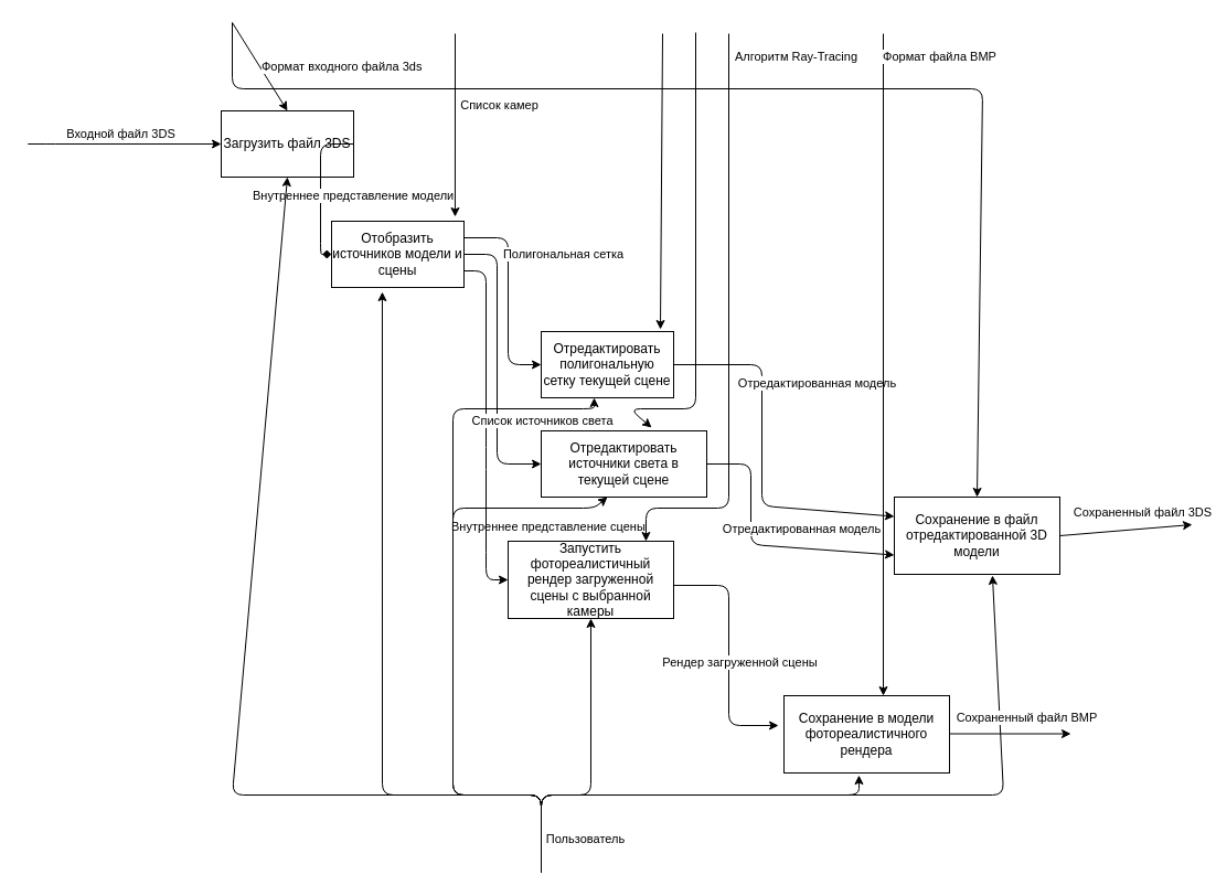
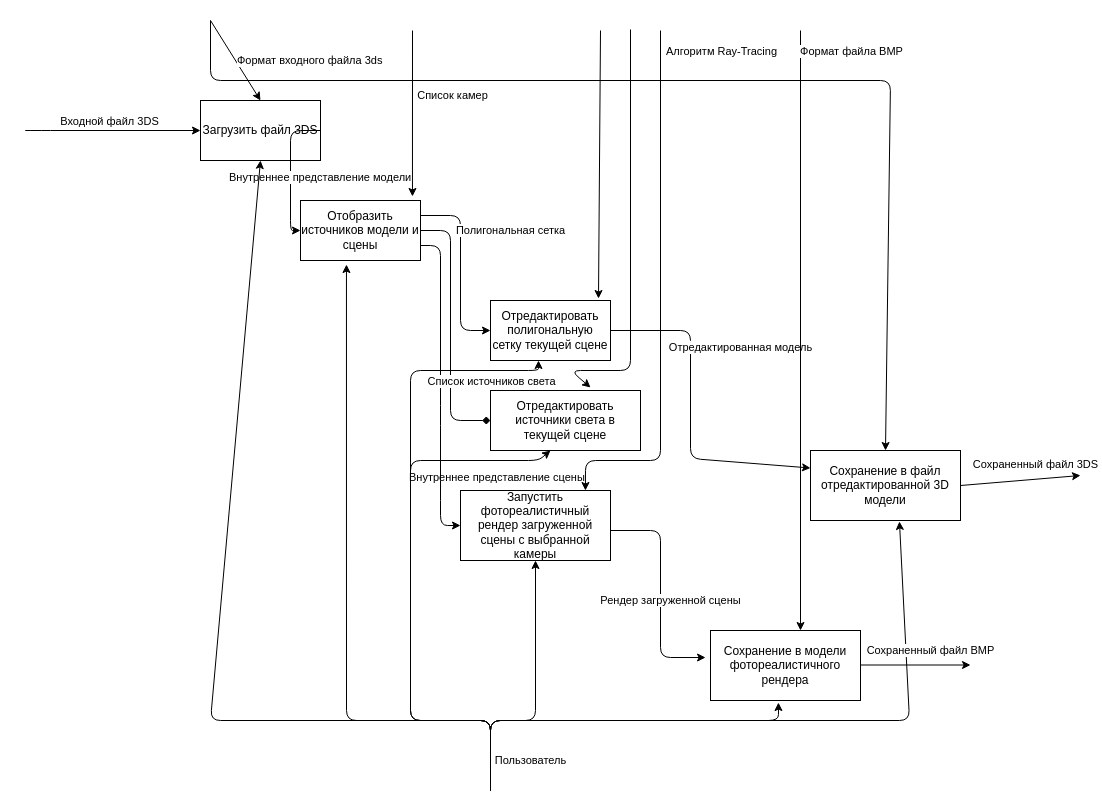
  <mxCell id="0" />
  <mxCell id="1" parent="0" />
  <mxCell id="2" value="Загрузить файл 3DS" style="rounded=0;whiteSpace=wrap;html=1;" vertex="1" parent="1"><mxGeometry x="200" y="100" width="120" height="60" as="geometry" /></mxCell>
  <mxCell id="3" value="Отобразить источников модели и сцены" style="rounded=0;whiteSpace=wrap;html=1;" vertex="1" parent="1"><mxGeometry x="300" y="200" width="120" height="60" as="geometry" /></mxCell>
  <mxCell id="4" value="&lt;div&gt;Отредактировать&lt;/div&gt;&lt;div&gt;полигональную сетку текущей сцене&lt;/div&gt;" style="rounded=0;whiteSpace=wrap;html=1;" vertex="1" parent="1"><mxGeometry x="490" y="300" width="120" height="60" as="geometry" /></mxCell>
  <mxCell id="5" value="&lt;div&gt;Отредактировать&lt;/div&gt;&lt;div&gt;источники света в текущей сцене&lt;/div&gt;" style="rounded=0;whiteSpace=wrap;html=1;" vertex="1" parent="1"><mxGeometry x="490" y="390" width="150" height="60" as="geometry" /></mxCell>
  <mxCell id="6" value="Запустить фотореалистичный&lt;br&gt;рендер загруженной сцены с выбранной камеры" style="rounded=0;whiteSpace=wrap;html=1;" vertex="1" parent="1"><mxGeometry x="460" y="490" width="150" height="70" as="geometry" /></mxCell>
  <mxCell id="7" value="Сохранение в модели фотореалистичного рендера" style="rounded=0;whiteSpace=wrap;html=1;" vertex="1" parent="1"><mxGeometry x="710" y="630" width="150" height="70" as="geometry" /></mxCell>
  <mxCell id="8" value="Сохранение в файл отредактированной 3D модели " style="rounded=0;whiteSpace=wrap;html=1;" vertex="1" parent="1"><mxGeometry x="810" y="450" width="150" height="70" as="geometry" /></mxCell>
  <mxCell id="9" value="Формат входного файла 3ds" style="endArrow=classic;html=1;entryX=0.5;entryY=0;entryDx=0;entryDy=0;align=left;" edge="1" parent="1" target="2"><mxGeometry width="50" height="50" relative="1" as="geometry"><mxPoint x="210" y="20" as="sourcePoint" /><mxPoint x="240" y="370" as="targetPoint" /><Array as="points" /></mxGeometry></mxCell>
  <mxCell id="10" value="Входной файл 3DS" style="endArrow=classic;html=1;entryX=0;entryY=0.5;entryDx=0;entryDy=0;align=center;verticalAlign=bottom;" edge="1" parent="1" target="2"><mxGeometry x="0.091" width="50" height="50" relative="1" as="geometry"><mxPoint x="40" y="130" as="sourcePoint" /><mxPoint x="220" y="110" as="targetPoint" /><Array as="points"><mxPoint x="20" y="130" /><mxPoint x="40" y="130" /></Array><mxPoint as="offset" /></mxGeometry></mxCell>
- <mxCell id="11" value="" style="endArrow=diamond;html=1;align=center;exitX=1;exitY=0.5;exitDx=0;exitDy=0;entryX=0;entryY=0.5;entryDx=0;entryDy=0;" edge="1" parent="1" source="2" target="3"><mxGeometry width="50" height="50" relative="1" as="geometry"><mxPoint x="190" y="420" as="sourcePoint" /><mxPoint x="360" y="130" as="targetPoint" /><Array as="points"><mxPoint x="290" y="130" /><mxPoint x="290" y="230" /></Array></mxGeometry></mxCell>
+ <mxCell id="11" value="" style="endArrow=classic;html=1;align=center;exitX=1;exitY=0.5;exitDx=0;exitDy=0;entryX=0;entryY=0.5;entryDx=0;entryDy=0;" edge="1" parent="1" source="2" target="3"><mxGeometry width="50" height="50" relative="1" as="geometry"><mxPoint x="190" y="420" as="sourcePoint" /><mxPoint x="360" y="130" as="targetPoint" /><Array as="points"><mxPoint x="290" y="130" /><mxPoint x="290" y="230" /></Array></mxGeometry></mxCell>
  <mxCell id="12" value="Внутреннее представление модели" style="edgeLabel;align=left;verticalAlign=bottom;resizable=0;points=[];labelPosition=right;verticalLabelPosition=top;html=1;" vertex="1" connectable="0" parent="11"><mxGeometry x="-0.642" y="-2" relative="1" as="geometry"><mxPoint x="-68" y="57" as="offset" /></mxGeometry></mxCell>
  <mxCell id="13" value="Внутреннее представление сцены" style="edgeLabel;align=left;verticalAlign=bottom;resizable=0;points=[];labelPosition=right;verticalLabelPosition=top;html=1;" vertex="1" connectable="0" parent="11"><mxGeometry x="-0.642" y="-2" relative="1" as="geometry"><mxPoint x="112" y="357" as="offset" /></mxGeometry></mxCell>
  <mxCell id="14" value="Полигональная сетка" style="endArrow=classic;html=1;align=center;exitX=1;exitY=0.25;exitDx=0;exitDy=0;entryX=0;entryY=0.5;entryDx=0;entryDy=0;" edge="1" parent="1" source="3" target="4"><mxGeometry x="-0.405" y="50" width="50" height="50" relative="1" as="geometry"><mxPoint x="190" y="420" as="sourcePoint" /><mxPoint x="660" y="230" as="targetPoint" /><Array as="points"><mxPoint x="460" y="215" /><mxPoint x="460" y="330" /></Array><mxPoint as="offset" /></mxGeometry></mxCell>
  <mxCell id="15" value="" style="endArrow=classic;html=1;align=center;entryX=0;entryY=0.5;entryDx=0;entryDy=0;" edge="1" parent="1" target="6"><mxGeometry width="50" height="50" relative="1" as="geometry"><mxPoint x="420" y="245" as="sourcePoint" /><mxPoint x="470" y="245" as="targetPoint" /><Array as="points"><mxPoint x="440" y="245" /><mxPoint x="440" y="415" /><mxPoint x="440" y="490" /><mxPoint x="440" y="525" /></Array></mxGeometry></mxCell>
- <mxCell id="16" value="" style="endArrow=classic;html=1;align=center;exitX=1;exitY=0.5;exitDx=0;exitDy=0;entryX=0;entryY=0.5;entryDx=0;entryDy=0;" edge="1" parent="1" source="3" target="5"><mxGeometry width="50" height="50" relative="1" as="geometry"><mxPoint x="480" y="340" as="sourcePoint" /><mxPoint x="530" y="290" as="targetPoint" /><Array as="points"><mxPoint x="450" y="230" /><mxPoint x="450" y="420" /></Array></mxGeometry></mxCell>
+ <mxCell id="16" value="" style="endArrow=diamond;html=1;align=center;exitX=1;exitY=0.5;exitDx=0;exitDy=0;entryX=0;entryY=0.5;entryDx=0;entryDy=0;" edge="1" parent="1" source="3" target="5"><mxGeometry width="50" height="50" relative="1" as="geometry"><mxPoint x="480" y="340" as="sourcePoint" /><mxPoint x="530" y="290" as="targetPoint" /><Array as="points"><mxPoint x="450" y="230" /><mxPoint x="450" y="420" /></Array></mxGeometry></mxCell>
  <mxCell id="17" value="&lt;div&gt;Список источников света&lt;/div&gt;" style="edgeLabel;html=1;align=center;verticalAlign=middle;resizable=0;points=[];" vertex="1" connectable="0" parent="16"><mxGeometry x="0.5" relative="1" as="geometry"><mxPoint x="40" y="-15" as="offset" /></mxGeometry></mxCell>
- <mxCell id="18" value="" style="endArrow=classic;html=1;align=center;exitX=1;exitY=0.5;exitDx=0;exitDy=0;entryX=0;entryY=0.75;entryDx=0;entryDy=0;" edge="1" parent="1" source="5" target="8"><mxGeometry width="50" height="50" relative="1" as="geometry"><mxPoint x="480" y="440" as="sourcePoint" /><mxPoint x="530" y="390" as="targetPoint" /><Array as="points"><mxPoint x="680" y="420" /><mxPoint x="680" y="493" /></Array></mxGeometry></mxCell>
- <mxCell id="19" value="Отредактированная модель" style="edgeLabel;html=1;align=center;verticalAlign=middle;resizable=0;points=[];" vertex="1" connectable="0" parent="18"><mxGeometry x="0.279" y="3" relative="1" as="geometry"><mxPoint x="2" y="-15" as="offset" /></mxGeometry></mxCell>
  <mxCell id="20" value="Рендер загруженной сцены" style="endArrow=classic;html=1;align=center;entryX=-0.033;entryY=0.386;entryDx=0;entryDy=0;entryPerimeter=0;" edge="1" parent="1" target="7"><mxGeometry x="0.081" y="10" width="50" height="50" relative="1" as="geometry"><mxPoint x="610" y="530" as="sourcePoint" /><mxPoint x="660" y="480" as="targetPoint" /><Array as="points"><mxPoint x="660" y="530" /><mxPoint x="660" y="657" /></Array><mxPoint as="offset" /></mxGeometry></mxCell>
  <mxCell id="21" value="Отредактированная модель" style="endArrow=classic;html=1;align=center;exitX=1;exitY=0.5;exitDx=0;exitDy=0;entryX=0;entryY=0.25;entryDx=0;entryDy=0;" edge="1" parent="1" source="4" target="8"><mxGeometry x="-0.408" y="50" width="50" height="50" relative="1" as="geometry"><mxPoint x="480" y="440" as="sourcePoint" /><mxPoint x="690" y="330" as="targetPoint" /><Array as="points"><mxPoint x="690" y="330" /><mxPoint x="690" y="458" /></Array><mxPoint as="offset" /></mxGeometry></mxCell>
  <mxCell id="22" value="" style="endArrow=classic;html=1;align=center;entryX=0.5;entryY=1;entryDx=0;entryDy=0;" edge="1" parent="1" target="2"><mxGeometry width="50" height="50" relative="1" as="geometry"><mxPoint x="490" y="790" as="sourcePoint" /><mxPoint x="490" y="740" as="targetPoint" /><Array as="points"><mxPoint x="490" y="720" /><mxPoint x="210" y="720" /></Array></mxGeometry></mxCell>
  <mxCell id="23" value="" style="endArrow=classic;html=1;align=center;entryX=0.383;entryY=1.067;entryDx=0;entryDy=0;entryPerimeter=0;" edge="1" parent="1" target="3"><mxGeometry width="50" height="50" relative="1" as="geometry"><mxPoint x="490" y="790" as="sourcePoint" /><mxPoint x="530" y="390" as="targetPoint" /><Array as="points"><mxPoint x="490" y="720" /><mxPoint x="346" y="720" /></Array></mxGeometry></mxCell>
  <mxCell id="24" value="" style="endArrow=classic;html=1;align=center;entryX=0.453;entryY=1.029;entryDx=0;entryDy=0;entryPerimeter=0;" edge="1" parent="1" target="7"><mxGeometry width="50" height="50" relative="1" as="geometry"><mxPoint x="490" y="790" as="sourcePoint" /><mxPoint x="540" y="740" as="targetPoint" /><Array as="points"><mxPoint x="490" y="720" /><mxPoint x="778" y="720" /></Array></mxGeometry></mxCell>
  <mxCell id="25" value="" style="endArrow=classic;html=1;align=center;entryX=0.5;entryY=1;entryDx=0;entryDy=0;" edge="1" parent="1" target="6"><mxGeometry width="50" height="50" relative="1" as="geometry"><mxPoint x="490" y="780" as="sourcePoint" /><mxPoint x="490" y="590" as="targetPoint" /><Array as="points"><mxPoint x="490" y="720" /><mxPoint x="535" y="720" /></Array></mxGeometry></mxCell>
  <mxCell id="26" value="" style="endArrow=classic;html=1;align=center;entryX=0.593;entryY=1.014;entryDx=0;entryDy=0;entryPerimeter=0;" edge="1" parent="1" target="8"><mxGeometry width="50" height="50" relative="1" as="geometry"><mxPoint x="490" y="790" as="sourcePoint" /><mxPoint x="490" y="480" as="targetPoint" /><Array as="points"><mxPoint x="490" y="720" /><mxPoint x="909" y="720" /></Array></mxGeometry></mxCell>
  <mxCell id="27" value="" style="endArrow=classic;html=1;align=center;entryX=0.4;entryY=1;entryDx=0;entryDy=0;entryPerimeter=0;" edge="1" parent="1" target="5"><mxGeometry width="50" height="50" relative="1" as="geometry"><mxPoint x="490" y="790" as="sourcePoint" /><mxPoint x="540" y="460" as="targetPoint" /><Array as="points"><mxPoint x="490" y="720" /><mxPoint x="410" y="720" /><mxPoint x="410" y="460" /><mxPoint x="538" y="460" /></Array></mxGeometry></mxCell>
  <mxCell id="28" value="Пользователь" style="endArrow=classic;html=1;align=center;entryX=0.4;entryY=1;entryDx=0;entryDy=0;entryPerimeter=0;" edge="1" parent="1"><mxGeometry x="-0.906" y="-40" width="50" height="50" relative="1" as="geometry"><mxPoint x="490" y="790" as="sourcePoint" /><mxPoint x="538" y="360" as="targetPoint" /><Array as="points"><mxPoint x="490" y="720" /><mxPoint x="410" y="720" /><mxPoint x="410" y="370" /><mxPoint x="538" y="370" /></Array><mxPoint as="offset" /></mxGeometry></mxCell>
  <mxCell id="29" value="Сохраненный файл 3DS" style="endArrow=classic;html=1;align=center;exitX=1;exitY=0.5;exitDx=0;exitDy=0;" edge="1" parent="1" source="8"><mxGeometry x="0.273" y="15" width="50" height="50" relative="1" as="geometry"><mxPoint x="480" y="430" as="sourcePoint" /><mxPoint x="1080" y="475" as="targetPoint" /><mxPoint as="offset" /></mxGeometry></mxCell>
  <mxCell id="30" value="Сохраненный файл BMP" style="endArrow=classic;html=1;align=center;exitX=1;exitY=0.5;exitDx=0;exitDy=0;" edge="1" parent="1"><mxGeometry x="0.273" y="15" width="50" height="50" relative="1" as="geometry"><mxPoint x="860" y="664.5" as="sourcePoint" /><mxPoint x="970" y="664.5" as="targetPoint" /><mxPoint as="offset" /></mxGeometry></mxCell>
  <mxCell id="31" value="" style="endArrow=classic;html=1;align=center;entryX=0.933;entryY=-0.067;entryDx=0;entryDy=0;entryPerimeter=0;" edge="1" parent="1" target="3"><mxGeometry width="50" height="50" relative="1" as="geometry"><mxPoint x="412" y="30" as="sourcePoint" /><mxPoint x="530" y="380" as="targetPoint" /></mxGeometry></mxCell>
  <mxCell id="32" value="Список камер" style="edgeLabel;html=1;align=center;verticalAlign=middle;resizable=0;points=[];" vertex="1" connectable="0" parent="31"><mxGeometry x="-0.222" relative="1" as="geometry"><mxPoint x="40" as="offset" /></mxGeometry></mxCell>
  <mxCell id="33" value="" style="endArrow=classic;html=1;align=center;entryX=0.667;entryY=-0.05;entryDx=0;entryDy=0;entryPerimeter=0;" edge="1" parent="1" target="5"><mxGeometry width="50" height="50" relative="1" as="geometry"><mxPoint x="630" y="29" as="sourcePoint" /><mxPoint x="630" y="380" as="targetPoint" /><Array as="points"><mxPoint x="630" y="370" /><mxPoint x="570" y="370" /></Array></mxGeometry></mxCell>
  <mxCell id="34" value="" style="endArrow=classic;html=1;align=center;entryX=0.833;entryY=0;entryDx=0;entryDy=0;entryPerimeter=0;" edge="1" parent="1" target="6"><mxGeometry width="50" height="50" relative="1" as="geometry"><mxPoint x="660" y="30" as="sourcePoint" /><mxPoint x="670" y="470" as="targetPoint" /><Array as="points"><mxPoint x="660" y="460" /><mxPoint x="585" y="460" /></Array></mxGeometry></mxCell>
  <mxCell id="35" value="Алгоритм Ray-Tracing" style="edgeLabel;html=1;align=center;verticalAlign=middle;resizable=0;points=[];" vertex="1" connectable="0" parent="34"><mxGeometry x="-0.453" y="2" relative="1" as="geometry"><mxPoint x="58" y="-126" as="offset" /></mxGeometry></mxCell>
  <mxCell id="36" value="" style="endArrow=classic;html=1;entryX=0.5;entryY=0;entryDx=0;entryDy=0;align=left;" edge="1" parent="1" target="8"><mxGeometry width="50" height="50" relative="1" as="geometry"><mxPoint x="210" y="20" as="sourcePoint" /><mxPoint x="220" y="110" as="targetPoint" /><Array as="points"><mxPoint x="210" y="80" /><mxPoint x="890" y="80" /></Array></mxGeometry></mxCell>
  <mxCell id="37" value="" style="endArrow=classic;html=1;align=center;" edge="1" parent="1"><mxGeometry width="50" height="50" relative="1" as="geometry"><mxPoint x="800" y="30" as="sourcePoint" /><mxPoint x="800" y="630" as="targetPoint" /></mxGeometry></mxCell>
  <mxCell id="38" value="Формат файла BMP" style="edgeLabel;html=1;align=center;verticalAlign=middle;resizable=0;points=[];" vertex="1" connectable="0" parent="37"><mxGeometry x="-0.89" relative="1" as="geometry"><mxPoint x="50" y="-13" as="offset" /></mxGeometry></mxCell>
  <mxCell id="39" value="" style="endArrow=classic;html=1;align=center;entryX=0.9;entryY=-0.033;entryDx=0;entryDy=0;entryPerimeter=0;" edge="1" parent="1" target="4"><mxGeometry width="50" height="50" relative="1" as="geometry"><mxPoint x="600" y="30" as="sourcePoint" /><mxPoint x="600" y="120" as="targetPoint" /></mxGeometry></mxCell>
